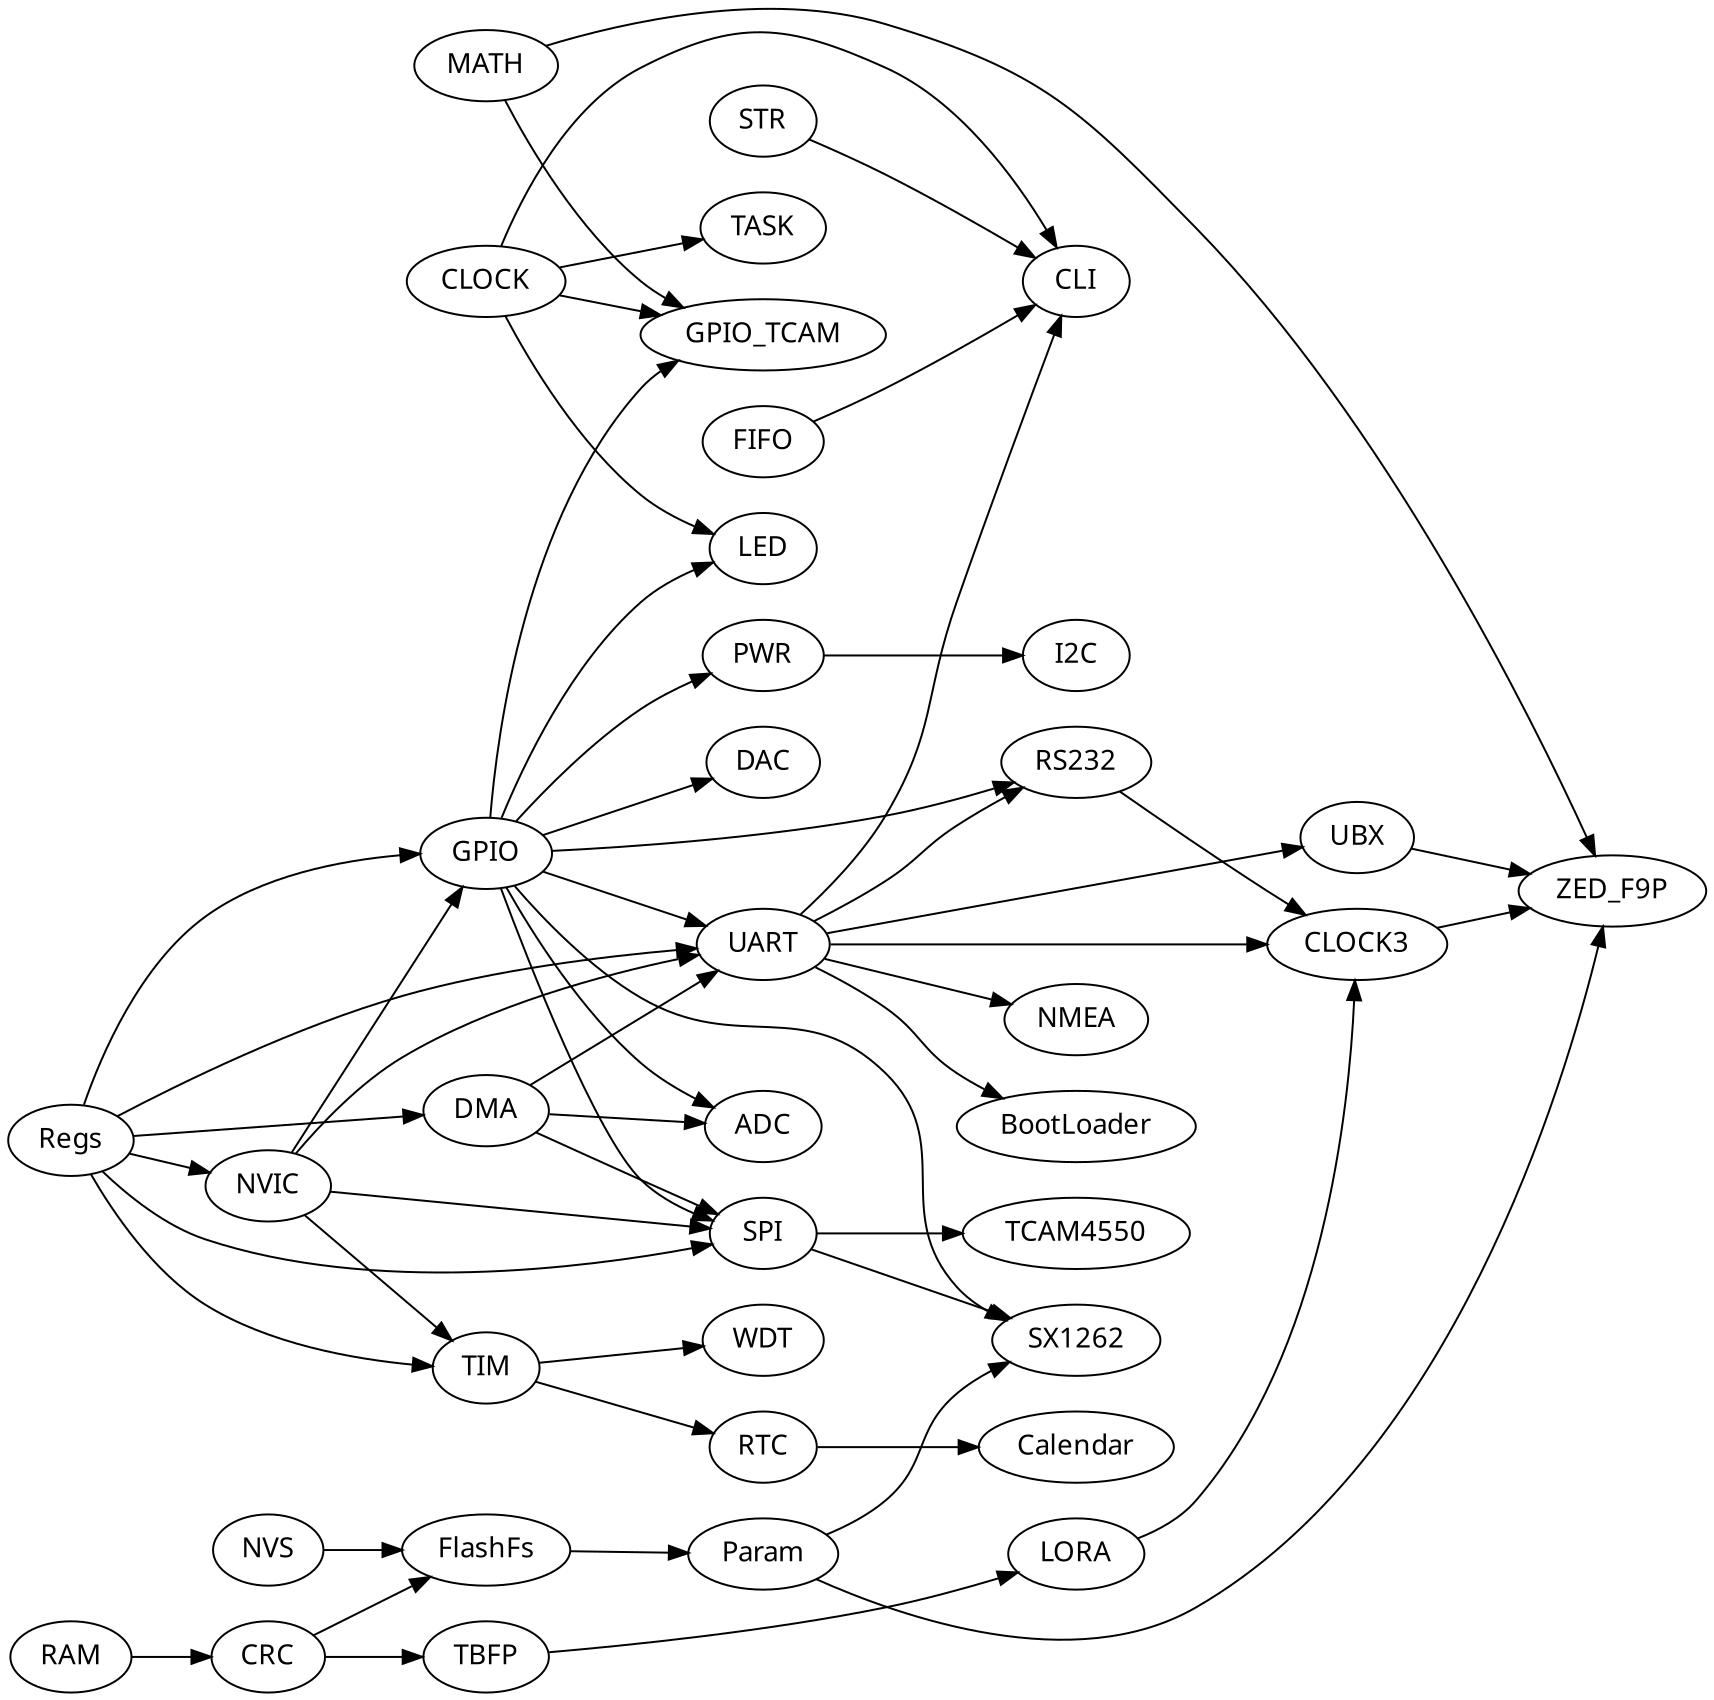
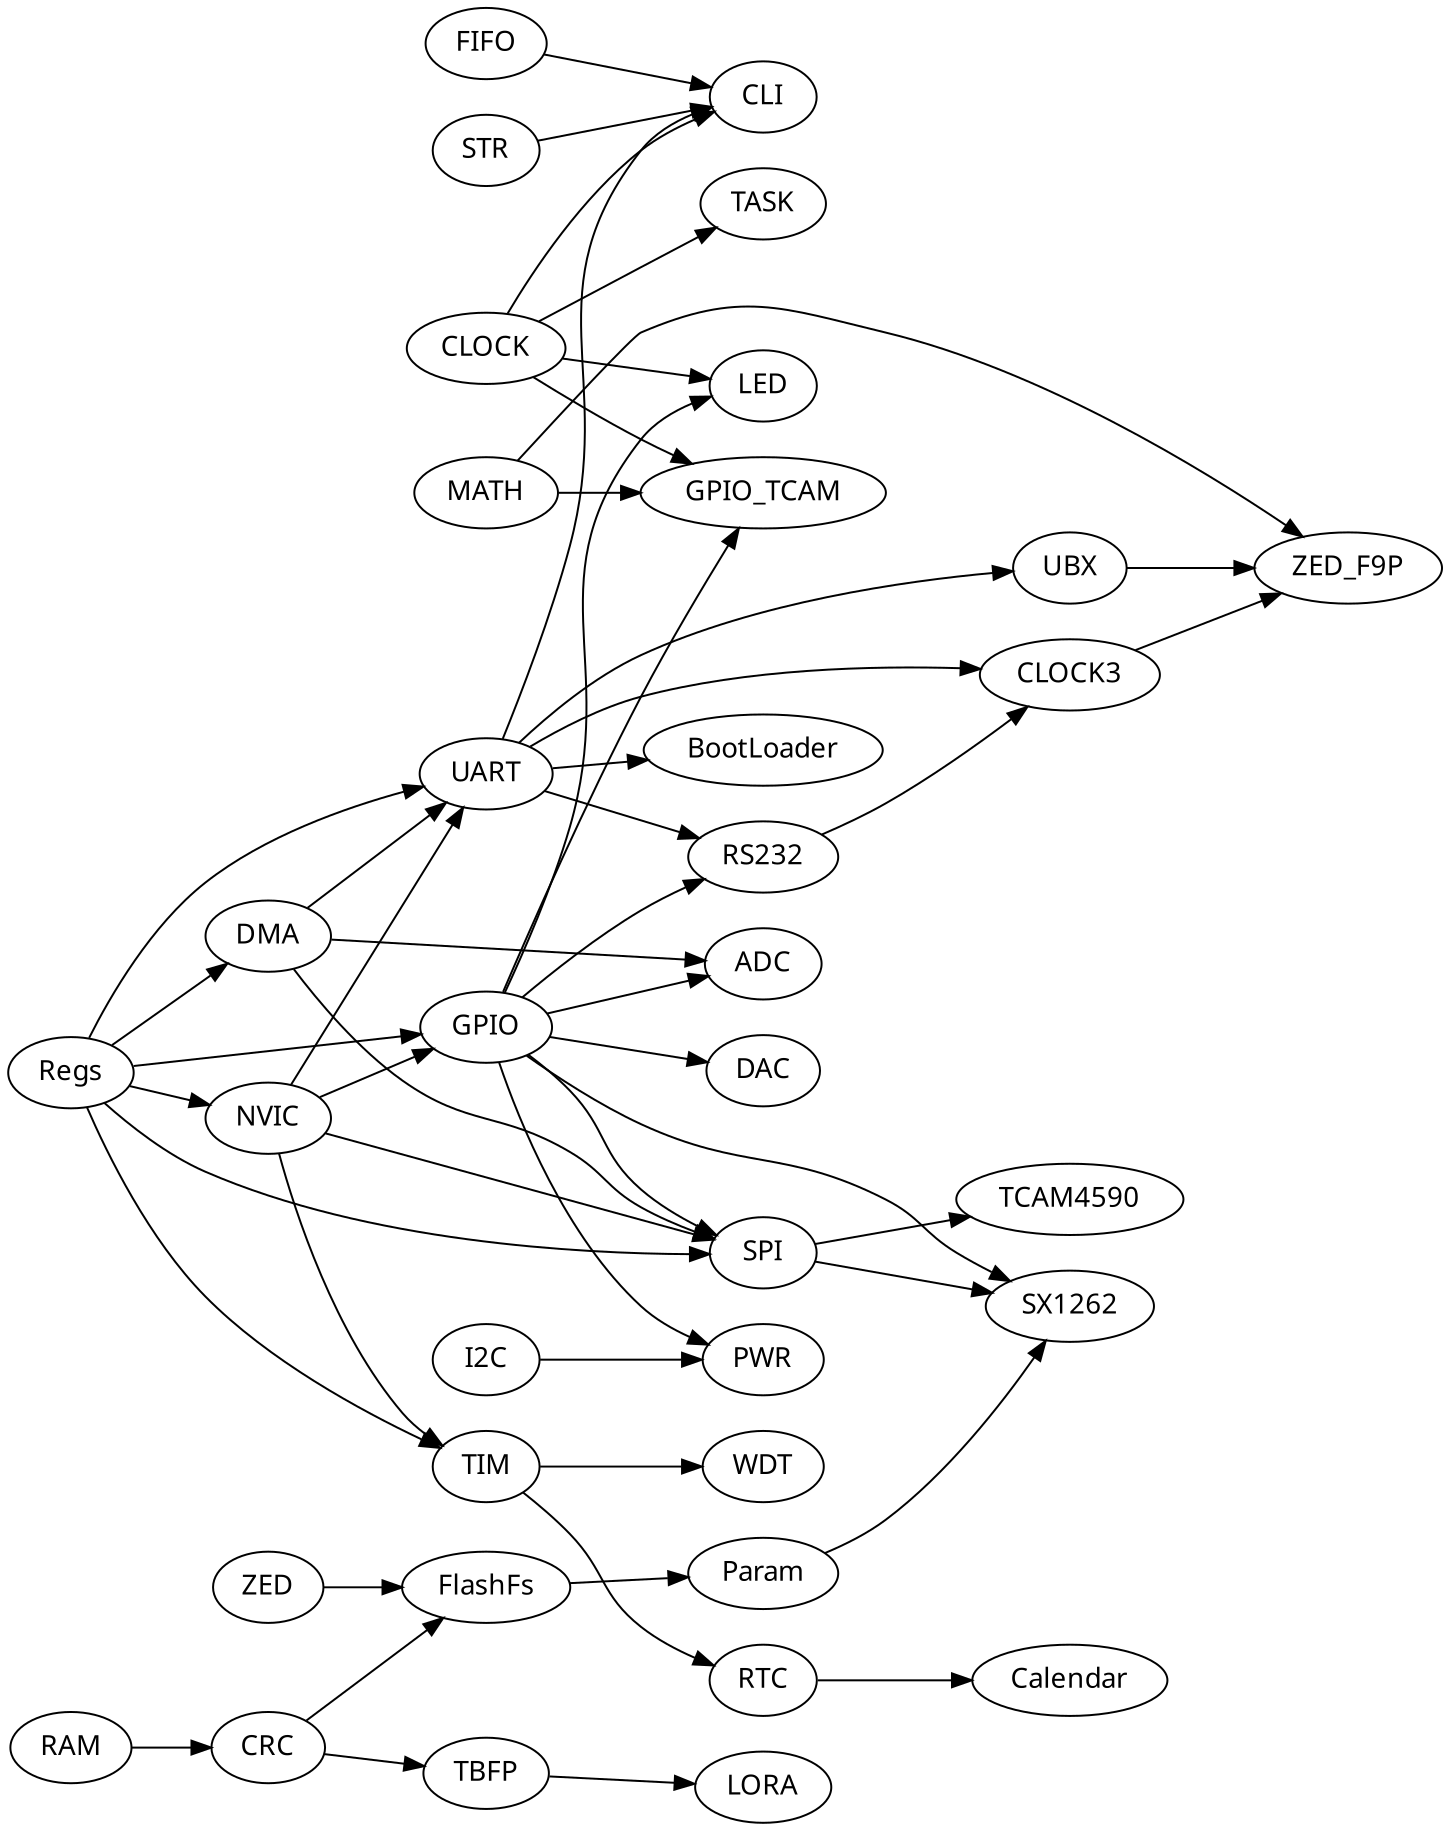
  digraph {
    fontname="Noto Sans"
    rankdir=LR
    node [fontname="Noto Sans"]
    edge [fontname="Noto Sans"]
    CLOCK
    CLI
    n3 [label=GPIO_TCAM]
    LED
    TASK
    CRC
    FlashFs
    TBFP
    Param
    LORA
    SX1262
    ZED_F9P
    n13 [label=CLOCK3]
    DMA
    SPI
    UART
    ADC
-   TCAM4550
+   TCAM4550 [label=TCAM4590]
    RS232
-   NMEA
    BootLoader
    UBX
    FIFO
-   NVS
+   NVS [label=ZED]
    GPIO
    DAC
    PWR
    I2C
    MATH
    NVIC
    TIM
    RTC
    WDT
    Calendar
    RAM
    Regs
    STR
    CLOCK -> CLI
    CLOCK -> n3
    CLOCK -> LED
    CLOCK -> TASK
    CRC -> FlashFs
    CRC -> TBFP
    FlashFs -> Param
    TBFP -> LORA
    Param -> SX1262
-   Param -> ZED_F9P
-   LORA -> n13
    n13 -> ZED_F9P
    DMA -> SPI
    DMA -> UART
    DMA -> ADC
    SPI -> SX1262
    SPI -> TCAM4550
    UART -> CLI
    UART -> n13
    UART -> RS232
-   UART -> NMEA
    UART -> BootLoader
    UART -> UBX
    RS232 -> n13
    UBX -> ZED_F9P
    FIFO -> CLI
    NVS -> FlashFs
    GPIO -> n3
    GPIO -> LED
    GPIO -> SX1262
    GPIO -> SPI
-   GPIO -> UART
    GPIO -> ADC
    GPIO -> RS232
    GPIO -> DAC
    GPIO -> PWR
-   PWR -> I2C
+   I2C -> PWR
    MATH -> n3
    MATH -> ZED_F9P
    NVIC -> SPI
    NVIC -> UART
    NVIC -> GPIO
    NVIC -> TIM
    TIM -> RTC
    TIM -> WDT
    RTC -> Calendar
    RAM -> CRC
    Regs -> DMA
    Regs -> SPI
    Regs -> UART
    Regs -> GPIO
    Regs -> NVIC
    Regs -> TIM
    STR -> CLI
  }
